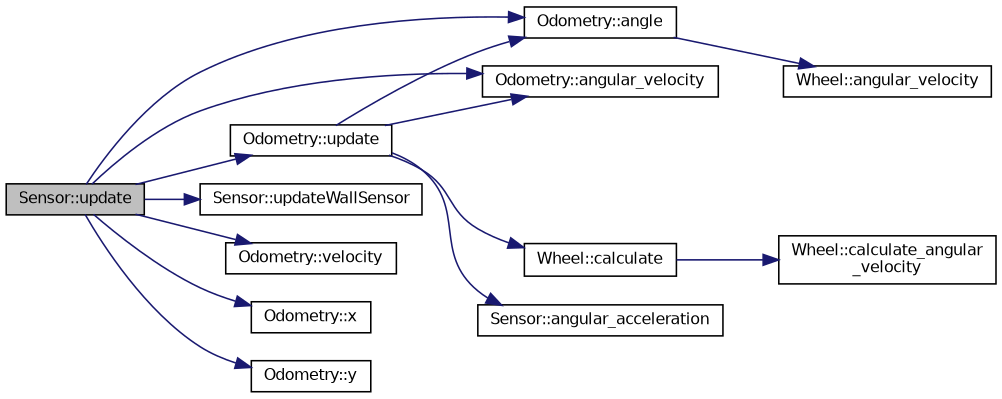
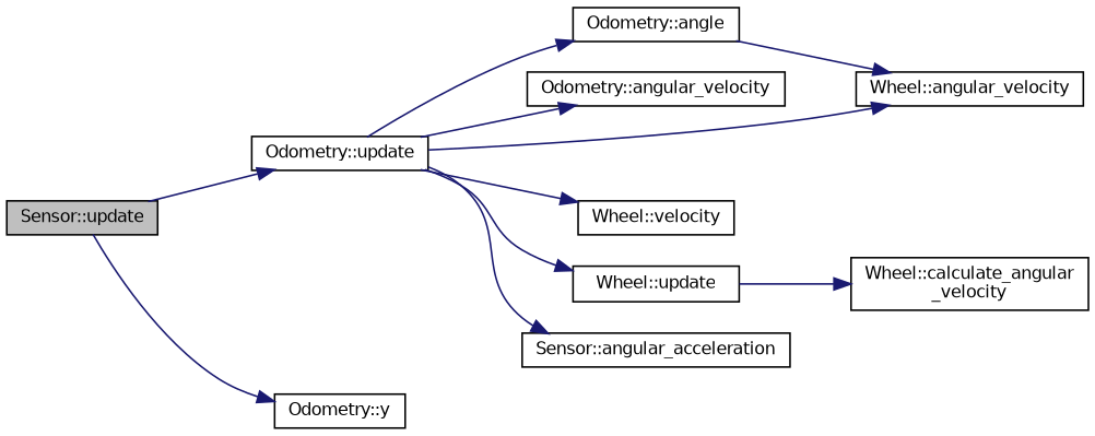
  digraph {
    rankdir=LR
    node [color=black fillcolor=white fontname=Helvetica fontsize=10 shape=record style=filled]
    edge [color=midnightblue fontname=Helvetica fontsize=10 labelfontname=Helvetica labelfontsize=10 style=solid]
    n1 [fillcolor=grey75 fontcolor=black height=0.2 label="Sensor::update" width=0.4]
    n2 [height=0.2 label="Odometry::angle" width=0.4]
    n3 [height=0.2 label="Odometry::angular_velocity" width=0.4]
    n4 [height=0.2 label="Odometry::update" width=0.4]
-   n5 [height=0.2 label="Sensor::updateWallSensor" width=0.4]
-   n6 [height=0.2 label="Odometry::velocity" width=0.4]
-   n7 [height=0.2 label="Odometry::x" width=0.4]
    n8 [height=0.2 label="Odometry::y" width=0.4]
    n9 [height=0.2 label="Wheel::angular_velocity" width=0.4]
    n10 [height=0.2 label="Sensor::angular_acceleration" width=0.4]
-   n11 [height=0.2 label="Wheel::calculate" width=0.4]
+   n11 [height=0.2 label="Wheel::update" width=0.4]
+   n12 [height=0.2 label="Wheel::velocity" width=0.4]
    n13 [height=0.2 label="Wheel::calculate_angular\l_velocity" width=0.4]
-   n1 -> n2
-   n1 -> n3
    n1 -> n4
-   n1 -> n5
-   n1 -> n6
-   n1 -> n7
    n1 -> n8
    n2 -> n9
    n4 -> n2
    n4 -> n3
+   n4 -> n9
    n4 -> n10
    n4 -> n11
+   n4 -> n12
    n11 -> n13
  }
